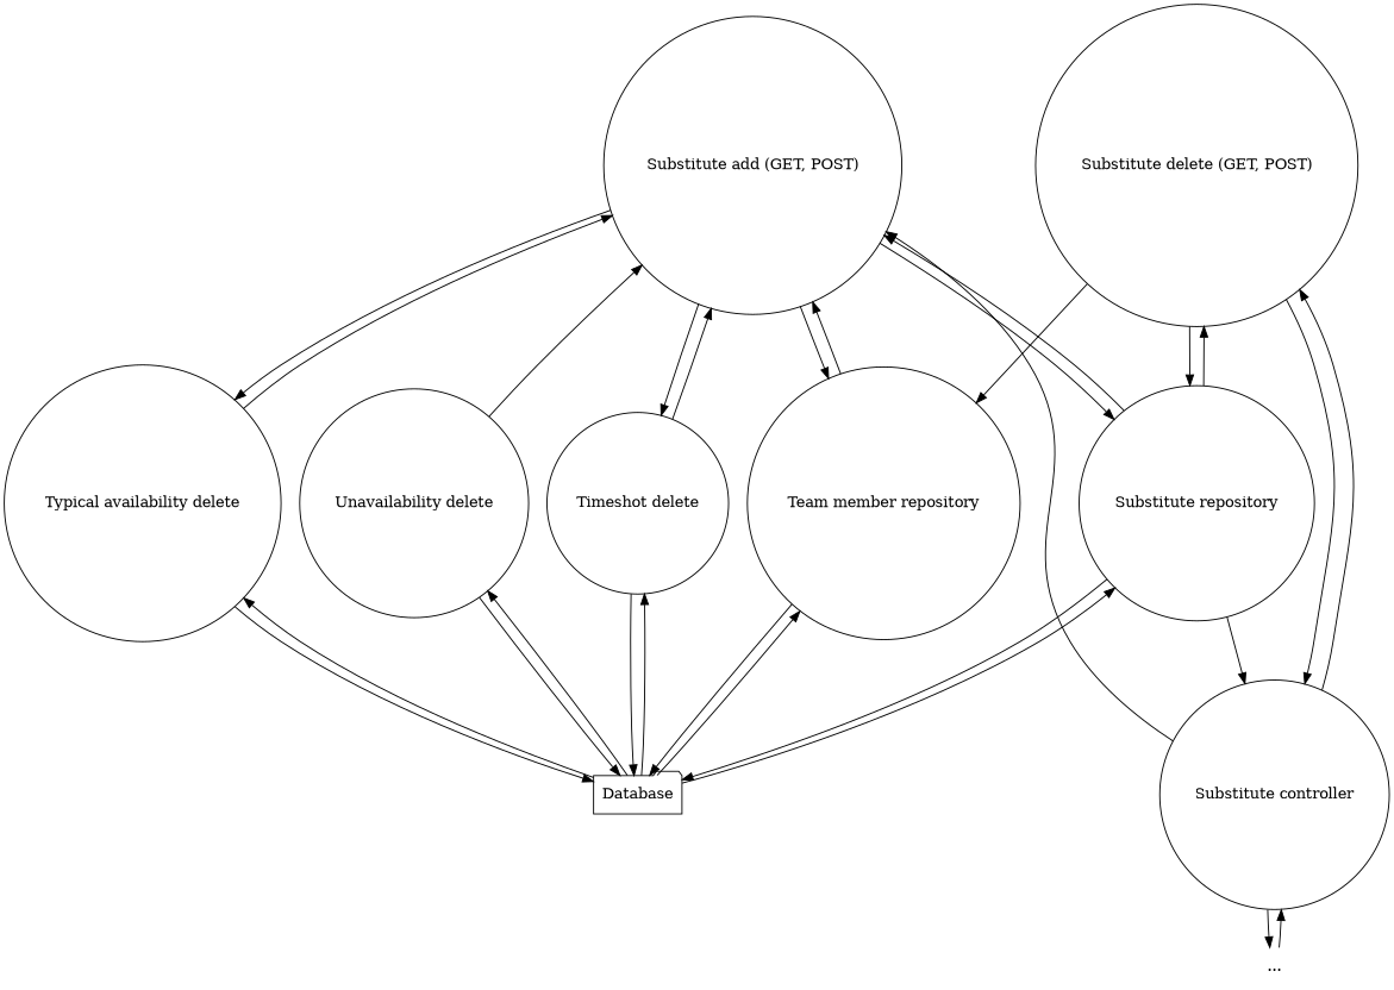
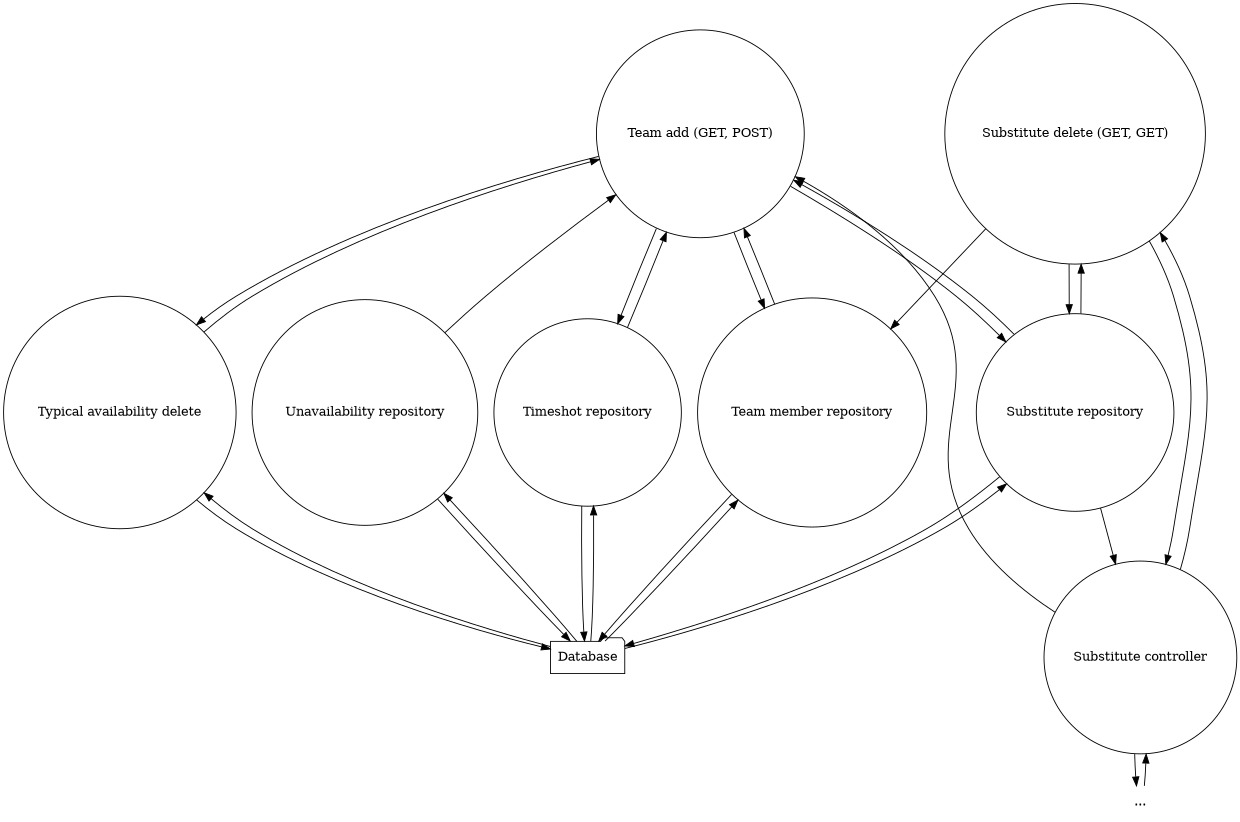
  digraph {
    node [shape=circle]
-   "Substitute add (GET, POST)"
-   "Substitute delete (GET, POST)"
+   "Substitute add (GET, POST)" [label="Team add (GET, POST)"]
+   "Substitute delete (GET, POST)" [label="Substitute delete (GET, GET)"]
    "Team member repository"
    "Substitute repository"
    n5 [label="Typical availability delete"]
-   "Unavailability repository" [label="Unavailability delete"]
-   "Timeshot repository" [label="Timeshot delete"]
+   "Unavailability repository"
+   "Timeshot repository"
    "Substitute controller"
    Database [shape=folder]
    "..." [shape=none]
    subgraph sub_1 {
      rank=same
      "Substitute add (GET, POST)"
      "Substitute delete (GET, POST)"
    }
    subgraph sub_2 {
      rank=same
      "Team member repository"
      "Substitute repository"
      n5
      "Unavailability repository"
      "Timeshot repository"
    }
    "Substitute add (GET, POST)" -> "Team member repository"
    "Substitute add (GET, POST)" -> "Substitute repository"
    "Substitute add (GET, POST)" -> n5
    "Substitute add (GET, POST)" -> "Timeshot repository"
    "Substitute delete (GET, POST)" -> "Team member repository"
    "Substitute delete (GET, POST)" -> "Substitute repository"
    "Substitute delete (GET, POST)" -> "Substitute controller"
    "Team member repository" -> "Substitute add (GET, POST)"
    "Team member repository" -> Database
    "Substitute repository" -> "Substitute add (GET, POST)"
    "Substitute repository" -> "Substitute delete (GET, POST)"
    "Substitute repository" -> "Substitute controller"
    "Substitute repository" -> Database
    n5 -> "Substitute add (GET, POST)"
    n5 -> Database
    "Unavailability repository" -> "Substitute add (GET, POST)"
    "Unavailability repository" -> Database
    "Timeshot repository" -> "Substitute add (GET, POST)"
    "Timeshot repository" -> Database
    "Substitute controller" -> "Substitute add (GET, POST)"
    "Substitute controller" -> "Substitute delete (GET, POST)"
    "Substitute controller" -> "..."
    Database -> "Team member repository"
    Database -> "Substitute repository"
    Database -> n5
    Database -> "Unavailability repository"
    Database -> "Timeshot repository"
    "..." -> "Substitute controller"
  }
